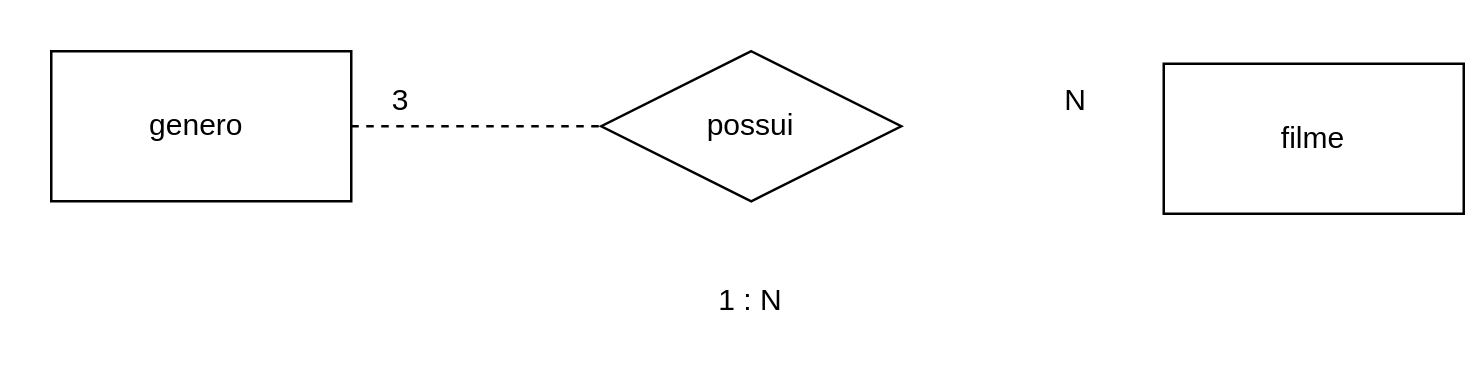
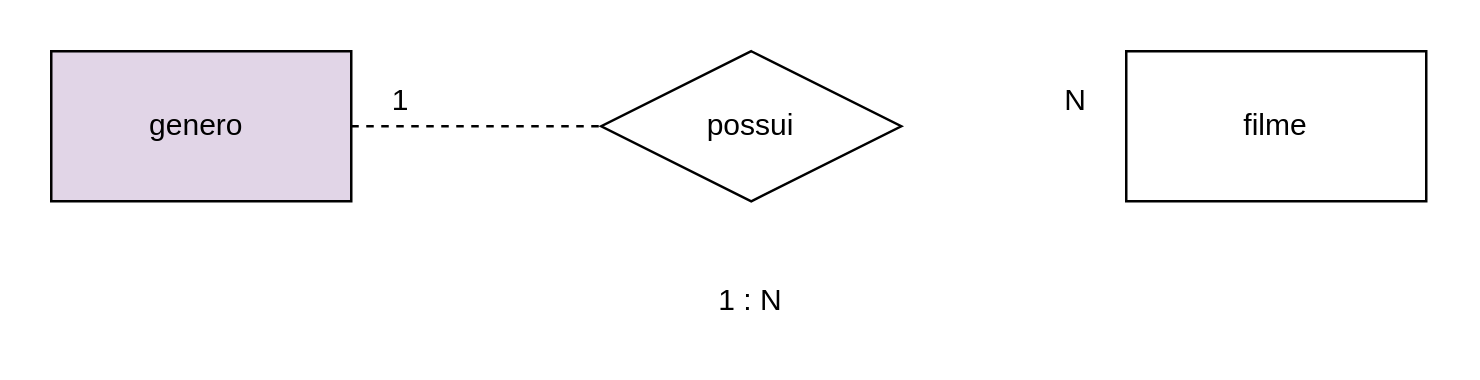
  <mxCell id="0" />
  <mxCell id="1" parent="0" />
  <mxCell id="2" style="edgeStyle=orthogonalEdgeStyle;rounded=0;orthogonalLoop=1;jettySize=auto;html=1;entryX=0;entryY=0.5;entryDx=0;entryDy=0;endArrow=none;endFill=0;dashed=1;" edge="1" parent="1" source="3" target="5"><mxGeometry relative="1" as="geometry" /></mxCell>
- <mxCell id="3" value="genero&amp;nbsp;" style="rounded=0;whiteSpace=wrap;html=1;" vertex="1" parent="1"><mxGeometry x="20" y="20" width="120" height="60" as="geometry" /></mxCell>
- <mxCell id="4" value="filme" style="rounded=0;whiteSpace=wrap;html=1;" vertex="1" parent="1"><mxGeometry x="465" y="25" width="120" height="60" as="geometry" /></mxCell>
+ <mxCell id="3" value="genero&amp;nbsp;" style="rounded=0;whiteSpace=wrap;html=1;fillColor=#e1d5e7;" vertex="1" parent="1"><mxGeometry x="20" y="20" width="120" height="60" as="geometry" /></mxCell>
+ <mxCell id="4" value="filme" style="rounded=0;whiteSpace=wrap;html=1;" vertex="1" parent="1"><mxGeometry x="450" y="20" width="120" height="60" as="geometry" /></mxCell>
  <mxCell id="5" value="possui" style="shape=rhombus;perimeter=rhombusPerimeter;whiteSpace=wrap;html=1;align=center;" vertex="1" parent="1"><mxGeometry x="240" y="20" width="120" height="60" as="geometry" /></mxCell>
- <mxCell id="6" value="3" style="text;html=1;strokeColor=none;fillColor=none;align=center;verticalAlign=middle;whiteSpace=wrap;rounded=0;" vertex="1" parent="1"><mxGeometry x="140" y="30" width="40" height="20" as="geometry" /></mxCell>
+ <mxCell id="6" value="1" style="text;html=1;strokeColor=none;fillColor=none;align=center;verticalAlign=middle;whiteSpace=wrap;rounded=0;" vertex="1" parent="1"><mxGeometry x="140" y="30" width="40" height="20" as="geometry" /></mxCell>
  <mxCell id="7" value="N" style="text;html=1;strokeColor=none;fillColor=none;align=center;verticalAlign=middle;whiteSpace=wrap;rounded=0;" vertex="1" parent="1"><mxGeometry x="410" y="30" width="40" height="20" as="geometry" /></mxCell>
  <mxCell id="8" value="1 : N" style="text;html=1;strokeColor=none;fillColor=none;align=center;verticalAlign=middle;whiteSpace=wrap;rounded=0;" vertex="1" parent="1"><mxGeometry x="280" y="110" width="40" height="20" as="geometry" /></mxCell>
